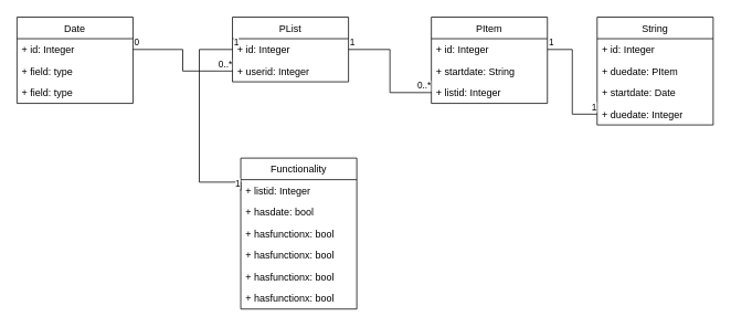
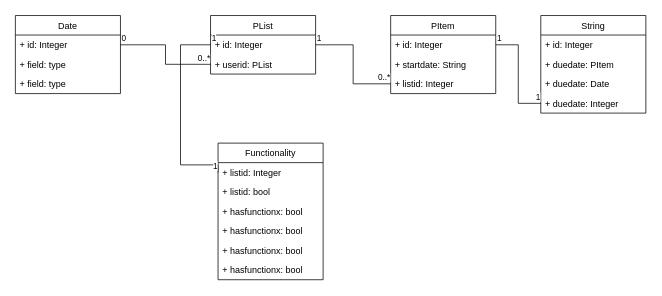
  <mxCell id="0" />
  <mxCell id="1" parent="0" />
  <mxCell id="2" value="PList" style="swimlane;fontStyle=0;childLayout=stackLayout;horizontal=1;startSize=26;fillColor=none;horizontalStack=0;resizeParent=1;resizeParentMax=0;resizeLast=0;collapsible=1;marginBottom=0;" vertex="1" parent="1"><mxGeometry y="20" width="140" height="78" as="geometry" x="280" /></mxCell>
  <mxCell id="3" value="+ id: Integer" style="text;strokeColor=none;fillColor=none;align=left;verticalAlign=top;spacingLeft=4;spacingRight=4;overflow=hidden;rotatable=0;points=[[0,0.5],[1,0.5]];portConstraint=eastwest;" vertex="1" parent="2"><mxGeometry y="26" width="140" height="26" as="geometry" /></mxCell>
- <mxCell id="4" value="+ userid: Integer" style="text;strokeColor=none;fillColor=none;align=left;verticalAlign=top;spacingLeft=4;spacingRight=4;overflow=hidden;rotatable=0;points=[[0,0.5],[1,0.5]];portConstraint=eastwest;" vertex="1" parent="2"><mxGeometry y="52" width="140" height="26" as="geometry" /></mxCell>
+ <mxCell id="4" value="+ userid: PList" style="text;strokeColor=none;fillColor=none;align=left;verticalAlign=top;spacingLeft=4;spacingRight=4;overflow=hidden;rotatable=0;points=[[0,0.5],[1,0.5]];portConstraint=eastwest;" vertex="1" parent="2"><mxGeometry y="52" width="140" height="26" as="geometry" /></mxCell>
  <mxCell id="5" value="PItem" style="swimlane;fontStyle=0;childLayout=stackLayout;horizontal=1;startSize=26;fillColor=none;horizontalStack=0;resizeParent=1;resizeParentMax=0;resizeLast=0;collapsible=1;marginBottom=0;" vertex="1" parent="1"><mxGeometry x="520" y="20" width="140" height="104" as="geometry" /></mxCell>
  <mxCell id="6" value="+ id: Integer" style="text;strokeColor=none;fillColor=none;align=left;verticalAlign=top;spacingLeft=4;spacingRight=4;overflow=hidden;rotatable=0;points=[[0,0.5],[1,0.5]];portConstraint=eastwest;" vertex="1" parent="5"><mxGeometry y="26" width="140" height="26" as="geometry" /></mxCell>
  <mxCell id="7" value="+ startdate: String" style="text;strokeColor=none;fillColor=none;align=left;verticalAlign=top;spacingLeft=4;spacingRight=4;overflow=hidden;rotatable=0;points=[[0,0.5],[1,0.5]];portConstraint=eastwest;" vertex="1" parent="5"><mxGeometry y="52" width="140" height="26" as="geometry" /></mxCell>
  <mxCell id="8" value="+ listid: Integer" style="text;strokeColor=none;fillColor=none;align=left;verticalAlign=top;spacingLeft=4;spacingRight=4;overflow=hidden;rotatable=0;points=[[0,0.5],[1,0.5]];portConstraint=eastwest;" vertex="1" parent="5"><mxGeometry y="78" width="140" height="26" as="geometry" /></mxCell>
  <mxCell id="9" value="Functionality" style="swimlane;fontStyle=0;childLayout=stackLayout;horizontal=1;startSize=26;fillColor=none;horizontalStack=0;resizeParent=1;resizeParentMax=0;resizeLast=0;collapsible=1;marginBottom=0;" vertex="1" parent="1"><mxGeometry x="290" y="190" width="140" height="182" as="geometry" /></mxCell>
  <mxCell id="10" value="+ listid: Integer" style="text;strokeColor=none;fillColor=none;align=left;verticalAlign=top;spacingLeft=4;spacingRight=4;overflow=hidden;rotatable=0;points=[[0,0.5],[1,0.5]];portConstraint=eastwest;" vertex="1" parent="9"><mxGeometry y="26" width="140" height="26" as="geometry" /></mxCell>
- <mxCell id="11" value="+ hasdate: bool" style="text;strokeColor=none;fillColor=none;align=left;verticalAlign=top;spacingLeft=4;spacingRight=4;overflow=hidden;rotatable=0;points=[[0,0.5],[1,0.5]];portConstraint=eastwest;" vertex="1" parent="9"><mxGeometry y="52" width="140" height="26" as="geometry" /></mxCell>
+ <mxCell id="11" value="+ listid: bool" style="text;strokeColor=none;fillColor=none;align=left;verticalAlign=top;spacingLeft=4;spacingRight=4;overflow=hidden;rotatable=0;points=[[0,0.5],[1,0.5]];portConstraint=eastwest;" vertex="1" parent="9"><mxGeometry y="52" width="140" height="26" as="geometry" /></mxCell>
  <mxCell id="12" value="+ hasfunctionx: bool" style="text;strokeColor=none;fillColor=none;align=left;verticalAlign=top;spacingLeft=4;spacingRight=4;overflow=hidden;rotatable=0;points=[[0,0.5],[1,0.5]];portConstraint=eastwest;" vertex="1" parent="9"><mxGeometry y="78" width="140" height="26" as="geometry" /></mxCell>
  <mxCell id="13" value="+ hasfunctionx: bool" style="text;strokeColor=none;fillColor=none;align=left;verticalAlign=top;spacingLeft=4;spacingRight=4;overflow=hidden;rotatable=0;points=[[0,0.5],[1,0.5]];portConstraint=eastwest;" vertex="1" parent="9"><mxGeometry y="104" width="140" height="26" as="geometry" /></mxCell>
  <mxCell id="14" value="+ hasfunctionx: bool" style="text;strokeColor=none;fillColor=none;align=left;verticalAlign=top;spacingLeft=4;spacingRight=4;overflow=hidden;rotatable=0;points=[[0,0.5],[1,0.5]];portConstraint=eastwest;" vertex="1" parent="9"><mxGeometry y="130" width="140" height="26" as="geometry" /></mxCell>
  <mxCell id="15" value="+ hasfunctionx: bool" style="text;strokeColor=none;fillColor=none;align=left;verticalAlign=top;spacingLeft=4;spacingRight=4;overflow=hidden;rotatable=0;points=[[0,0.5],[1,0.5]];portConstraint=eastwest;" vertex="1" parent="9"><mxGeometry y="156" width="140" height="26" as="geometry" /></mxCell>
  <mxCell id="16" value="Date" style="swimlane;fontStyle=0;childLayout=stackLayout;horizontal=1;startSize=26;fillColor=none;horizontalStack=0;resizeParent=1;resizeParentMax=0;resizeLast=0;collapsible=1;marginBottom=0;" vertex="1" parent="1"><mxGeometry x="20" y="20" width="140" height="104" as="geometry" /></mxCell>
  <mxCell id="17" value="+ id: Integer" style="text;strokeColor=none;fillColor=none;align=left;verticalAlign=top;spacingLeft=4;spacingRight=4;overflow=hidden;rotatable=0;points=[[0,0.5],[1,0.5]];portConstraint=eastwest;" vertex="1" parent="16"><mxGeometry y="26" width="140" height="26" as="geometry" /></mxCell>
  <mxCell id="18" value="+ field: type" style="text;strokeColor=none;fillColor=none;align=left;verticalAlign=top;spacingLeft=4;spacingRight=4;overflow=hidden;rotatable=0;points=[[0,0.5],[1,0.5]];portConstraint=eastwest;" vertex="1" parent="16"><mxGeometry y="52" width="140" height="26" as="geometry" /></mxCell>
  <mxCell id="19" value="+ field: type" style="text;strokeColor=none;fillColor=none;align=left;verticalAlign=top;spacingLeft=4;spacingRight=4;overflow=hidden;rotatable=0;points=[[0,0.5],[1,0.5]];portConstraint=eastwest;" vertex="1" parent="16"><mxGeometry y="78" width="140" height="26" as="geometry" /></mxCell>
  <mxCell id="20" value="String" style="swimlane;fontStyle=0;childLayout=stackLayout;horizontal=1;startSize=26;fillColor=none;horizontalStack=0;resizeParent=1;resizeParentMax=0;resizeLast=0;collapsible=1;marginBottom=0;" vertex="1" parent="1"><mxGeometry x="720" y="20" width="140" height="130" as="geometry"><mxRectangle x="440" y="120" width="80" height="26" as="alternateBounds" /></mxGeometry></mxCell>
  <mxCell id="21" value="+ id: Integer" style="text;strokeColor=none;fillColor=none;align=left;verticalAlign=top;spacingLeft=4;spacingRight=4;overflow=hidden;rotatable=0;points=[[0,0.5],[1,0.5]];portConstraint=eastwest;" vertex="1" parent="20"><mxGeometry y="26" width="140" height="26" as="geometry" /></mxCell>
  <mxCell id="22" value="+ duedate: PItem" style="text;strokeColor=none;fillColor=none;align=left;verticalAlign=top;spacingLeft=4;spacingRight=4;overflow=hidden;rotatable=0;points=[[0,0.5],[1,0.5]];portConstraint=eastwest;" vertex="1" parent="20"><mxGeometry y="52" width="140" height="26" as="geometry" /></mxCell>
- <mxCell id="23" value="+ startdate: Date" style="text;strokeColor=none;fillColor=none;align=left;verticalAlign=top;spacingLeft=4;spacingRight=4;overflow=hidden;rotatable=0;points=[[0,0.5],[1,0.5]];portConstraint=eastwest;" vertex="1" parent="20"><mxGeometry y="78" width="140" height="26" as="geometry" /></mxCell>
+ <mxCell id="23" value="+ duedate: Date" style="text;strokeColor=none;fillColor=none;align=left;verticalAlign=top;spacingLeft=4;spacingRight=4;overflow=hidden;rotatable=0;points=[[0,0.5],[1,0.5]];portConstraint=eastwest;" vertex="1" parent="20"><mxGeometry y="78" width="140" height="26" as="geometry" /></mxCell>
  <mxCell id="24" value="+ duedate: Integer" style="text;strokeColor=none;fillColor=none;align=left;verticalAlign=top;spacingLeft=4;spacingRight=4;overflow=hidden;rotatable=0;points=[[0,0.5],[1,0.5]];portConstraint=eastwest;" vertex="1" parent="20"><mxGeometry y="104" width="140" height="26" as="geometry" /></mxCell>
  <mxCell id="25" value="" style="endArrow=none;html=1;edgeStyle=orthogonalEdgeStyle;rounded=0;exitX=1;exitY=0.5;exitDx=0;exitDy=0;entryX=0;entryY=0.5;entryDx=0;entryDy=0;" edge="1" parent="1" source="3" target="8"><mxGeometry relative="1" as="geometry"><mxPoint x="620" y="390" as="sourcePoint" /><mxPoint x="780" y="390" as="targetPoint" /></mxGeometry></mxCell>
  <mxCell id="26" value="1" style="edgeLabel;resizable=0;html=1;align=left;verticalAlign=bottom;" connectable="0" vertex="1" parent="25"><mxGeometry x="-1" relative="1" as="geometry" /></mxCell>
  <mxCell id="27" value="0..*" style="edgeLabel;resizable=0;html=1;align=right;verticalAlign=bottom;" connectable="0" vertex="1" parent="25"><mxGeometry x="1" relative="1" as="geometry" /></mxCell>
  <mxCell id="28" value="" style="endArrow=none;html=1;edgeStyle=orthogonalEdgeStyle;rounded=0;exitX=1;exitY=0.5;exitDx=0;exitDy=0;" edge="1" parent="1" source="17" target="4"><mxGeometry relative="1" as="geometry"><mxPoint x="120" y="390" as="sourcePoint" /><mxPoint y="390" as="targetPoint" x="280" /></mxGeometry></mxCell>
  <mxCell id="29" value="0" style="edgeLabel;resizable=0;html=1;align=left;verticalAlign=bottom;" connectable="0" vertex="1" parent="28"><mxGeometry x="-1" relative="1" as="geometry" /></mxCell>
  <mxCell id="30" value="0..*" style="edgeLabel;resizable=0;html=1;align=right;verticalAlign=bottom;" connectable="0" vertex="1" parent="28"><mxGeometry x="1" relative="1" as="geometry" /></mxCell>
  <mxCell id="31" value="" style="endArrow=none;html=1;edgeStyle=orthogonalEdgeStyle;rounded=0;exitX=1;exitY=0.5;exitDx=0;exitDy=0;entryX=0;entryY=0.5;entryDx=0;entryDy=0;" edge="1" parent="1" source="6" target="24"><mxGeometry relative="1" as="geometry"><mxPoint x="340" y="410" as="sourcePoint" /><mxPoint x="500" y="410" as="targetPoint" /></mxGeometry></mxCell>
  <mxCell id="32" value="1" style="edgeLabel;resizable=0;html=1;align=left;verticalAlign=bottom;" connectable="0" vertex="1" parent="31"><mxGeometry x="-1" relative="1" as="geometry" /></mxCell>
  <mxCell id="33" value="1" style="edgeLabel;resizable=0;html=1;align=right;verticalAlign=bottom;" connectable="0" vertex="1" parent="31"><mxGeometry x="1" relative="1" as="geometry" /></mxCell>
  <mxCell id="34" value="" style="endArrow=none;html=1;edgeStyle=orthogonalEdgeStyle;rounded=0;exitX=0;exitY=0.5;exitDx=0;exitDy=0;entryX=0;entryY=0.5;entryDx=0;entryDy=0;" edge="1" parent="1" source="3" target="10"><mxGeometry relative="1" as="geometry"><mxPoint x="340" y="410" as="sourcePoint" /><mxPoint x="180" y="219" as="targetPoint" /><Array as="points"><mxPoint x="240" y="59" /><mxPoint x="240" y="219" /></Array></mxGeometry></mxCell>
  <mxCell id="35" value="1" style="edgeLabel;resizable=0;html=1;align=left;verticalAlign=bottom;" connectable="0" vertex="1" parent="34"><mxGeometry x="-1" relative="1" as="geometry" /></mxCell>
  <mxCell id="36" value="1" style="edgeLabel;resizable=0;html=1;align=right;verticalAlign=bottom;" connectable="0" vertex="1" parent="34"><mxGeometry x="1" relative="1" as="geometry" /></mxCell>
